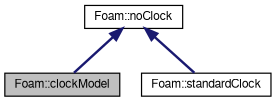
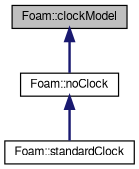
  digraph {
    node [color=black fillcolor=white fontname=FreeSans fontsize=10 shape=record style=filled]
    edge [color=midnightblue dir=back fontname=FreeSans fontsize=10 labelfontname=FreeSans labelfontsize=10 style=bold]
    n1 [fillcolor=grey75 fontcolor=black height=0.2 label="Foam::clockModel" width=0.4]
    n2 [height=0.2 label="Foam::noClock" width=0.4]
    n3 [height=0.2 label="Foam::standardClock" width=0.4]
-   n2 -> n1
+   n1 -> n2
    n2 -> n3
  }
